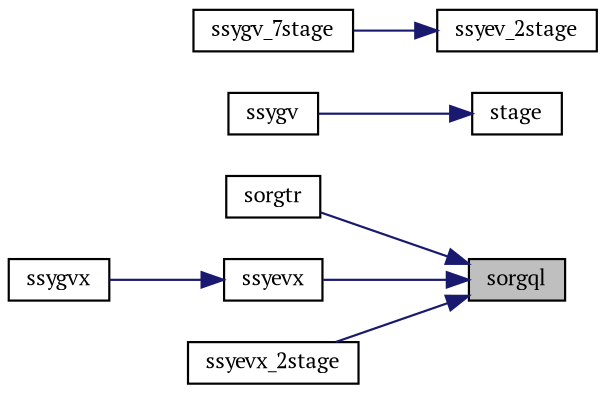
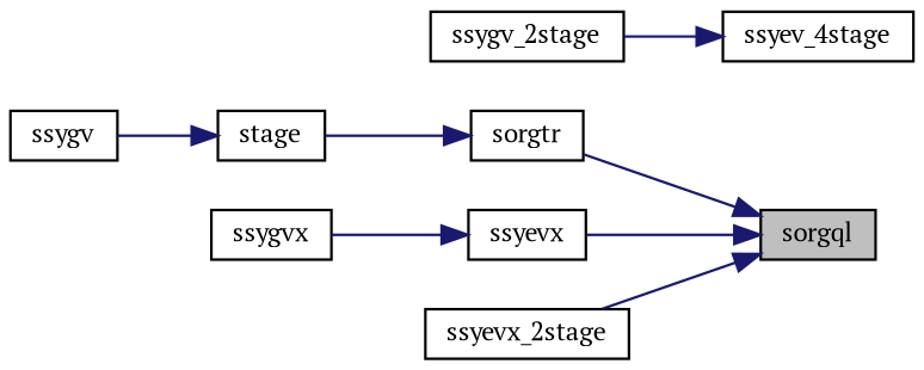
  digraph {
    fontname="PT Serif"
    rankdir=RL
    node [color=black fillcolor=white fontname="PT Serif" fontsize=10 shape=record style=filled]
    edge [color=midnightblue dir=back fontname="PT Serif" fontsize=10 labelfontname=Helvetica labelfontsize=10 style=solid]
    n1 [fillcolor=grey75 fontcolor=black height=0.2 label=sorgql width=0.4]
    n2 [height=0.2 label=sorgtr width=0.4]
    n3 [height=0.2 label=ssyevx width=0.4]
    n4 [height=0.2 label=ssyevx_2stage width=0.4]
    n5 [height=0.2 label=stage width=0.4]
    n6 [height=0.2 label=ssygv width=0.4]
-   n7 [height=0.2 label=ssyev_2stage width=0.4]
-   n8 [height=0.2 label=ssygv_7stage width=0.4]
+   n7 [height=0.2 label=ssyev_4stage width=0.4]
+   n8 [height=0.2 label=ssygv_2stage width=0.4]
    n9 [height=0.2 label=ssygvx width=0.4]
    n1 -> n2
    n1 -> n3
    n1 -> n4
+   n2 -> n5
    n3 -> n9
    n5 -> n6
    n7 -> n8
  }
